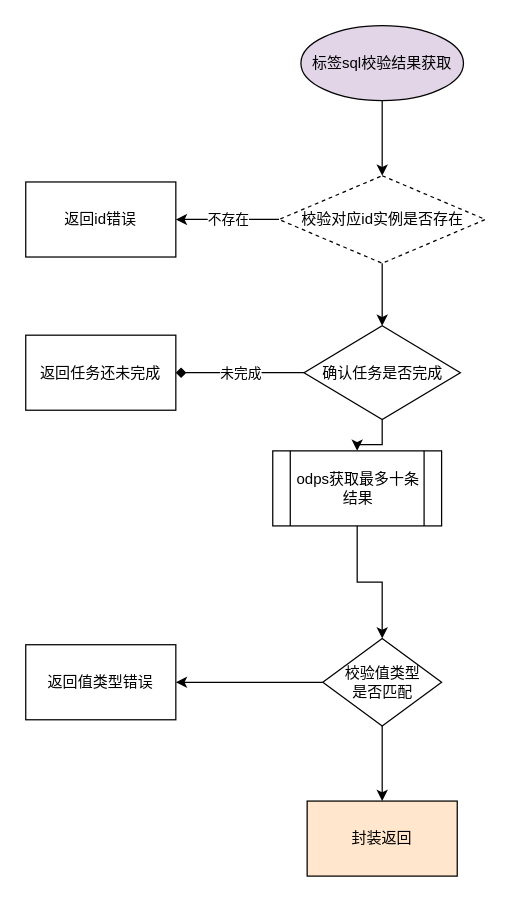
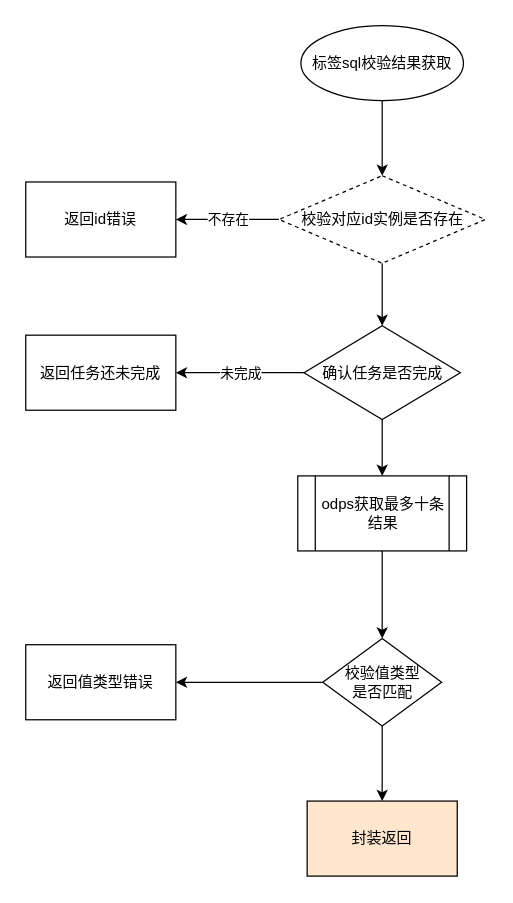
  <mxCell id="0" />
  <mxCell id="1" parent="0" />
  <mxCell id="2" value="" style="edgeStyle=orthogonalEdgeStyle;rounded=0;orthogonalLoop=1;jettySize=auto;html=1;" edge="1" parent="1" source="3" target="6"><mxGeometry relative="1" as="geometry" /></mxCell>
- <mxCell id="3" value="标签sql校验结果获取" style="ellipse;whiteSpace=wrap;html=1;fillColor=#e1d5e7;" vertex="1" parent="1"><mxGeometry x="240" y="20" width="130" height="60" as="geometry" /></mxCell>
+ <mxCell id="3" value="标签sql校验结果获取" style="ellipse;whiteSpace=wrap;html=1;" vertex="1" parent="1"><mxGeometry x="240" y="20" width="130" height="60" as="geometry" /></mxCell>
  <mxCell id="4" value="不存在" style="edgeStyle=orthogonalEdgeStyle;rounded=0;orthogonalLoop=1;jettySize=auto;html=1;" edge="1" parent="1" source="6" target="7"><mxGeometry relative="1" as="geometry" /></mxCell>
  <mxCell id="5" value="" style="edgeStyle=orthogonalEdgeStyle;rounded=0;orthogonalLoop=1;jettySize=auto;html=1;" edge="1" parent="1" source="6" target="10"><mxGeometry relative="1" as="geometry" /></mxCell>
  <mxCell id="6" value="校验对应id实例是否存在" style="rhombus;whiteSpace=wrap;html=1;dashed=1;" vertex="1" parent="1"><mxGeometry x="222.5" y="140" width="165" height="70" as="geometry" /></mxCell>
  <mxCell id="7" value="返回id错误" style="whiteSpace=wrap;html=1;" vertex="1" parent="1"><mxGeometry x="20" y="145" width="120" height="60" as="geometry" /></mxCell>
- <mxCell id="8" value="未完成" style="edgeStyle=orthogonalEdgeStyle;rounded=0;orthogonalLoop=1;jettySize=auto;html=1;endArrow=diamond;" edge="1" parent="1" source="10" target="11"><mxGeometry relative="1" as="geometry" /></mxCell>
+ <mxCell id="8" value="未完成" style="edgeStyle=orthogonalEdgeStyle;rounded=0;orthogonalLoop=1;jettySize=auto;html=1;" edge="1" parent="1" source="10" target="11"><mxGeometry relative="1" as="geometry" /></mxCell>
  <mxCell id="9" value="" style="edgeStyle=orthogonalEdgeStyle;rounded=0;orthogonalLoop=1;jettySize=auto;html=1;" edge="1" parent="1" source="10" target="13"><mxGeometry relative="1" as="geometry" /></mxCell>
  <mxCell id="10" value="确认任务是否完成" style="rhombus;whiteSpace=wrap;html=1;" vertex="1" parent="1"><mxGeometry x="242.5" y="260" width="125" height="75" as="geometry" /></mxCell>
  <mxCell id="11" value="返回任务还未完成" style="whiteSpace=wrap;html=1;" vertex="1" parent="1"><mxGeometry x="20" y="267.5" width="120" height="60" as="geometry" /></mxCell>
  <mxCell id="12" value="" style="edgeStyle=orthogonalEdgeStyle;rounded=0;orthogonalLoop=1;jettySize=auto;html=1;" edge="1" parent="1" source="13" target="17"><mxGeometry relative="1" as="geometry" /></mxCell>
- <mxCell id="13" value="odps获取最多十条结果" style="shape=process;whiteSpace=wrap;html=1;backgroundOutline=1;" vertex="1" parent="1"><mxGeometry x="217.5" y="360" width="135" height="60" as="geometry" /></mxCell>
+ <mxCell id="13" value="odps获取最多十条结果" style="shape=process;whiteSpace=wrap;html=1;backgroundOutline=1;" vertex="1" parent="1"><mxGeometry x="237.5" y="380" width="135" height="60" as="geometry" /></mxCell>
  <mxCell id="14" value="封装返回" style="whiteSpace=wrap;html=1;fillColor=#ffe6cc;" vertex="1" parent="1"><mxGeometry x="245" y="640" width="120" height="60" as="geometry" /></mxCell>
  <mxCell id="15" value="" style="edgeStyle=orthogonalEdgeStyle;rounded=0;orthogonalLoop=1;jettySize=auto;html=1;" edge="1" parent="1" source="17" target="18"><mxGeometry relative="1" as="geometry" /></mxCell>
  <mxCell id="16" value="" style="edgeStyle=orthogonalEdgeStyle;rounded=0;orthogonalLoop=1;jettySize=auto;html=1;" edge="1" parent="1" source="17" target="14"><mxGeometry relative="1" as="geometry" /></mxCell>
  <mxCell id="17" value="校验值类型&lt;div&gt;是否匹配&lt;/div&gt;" style="rhombus;whiteSpace=wrap;html=1;" vertex="1" parent="1"><mxGeometry x="257.5" y="510" width="95" height="70" as="geometry" /></mxCell>
  <mxCell id="18" value="返回值类型错误" style="whiteSpace=wrap;html=1;" vertex="1" parent="1"><mxGeometry x="20" y="515" width="120" height="60" as="geometry" /></mxCell>
